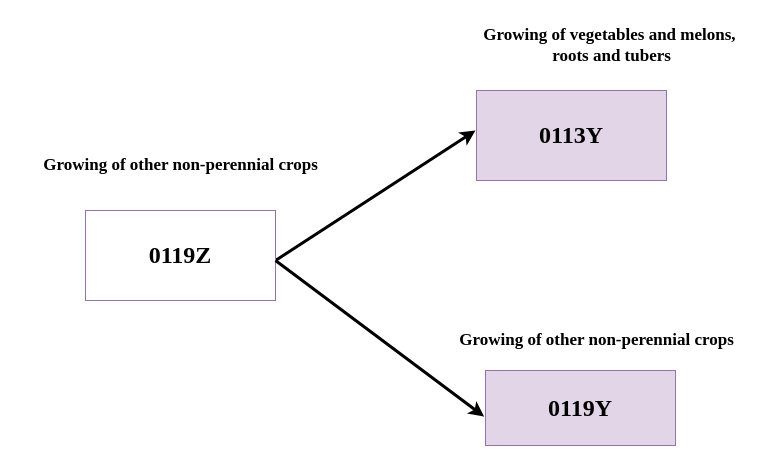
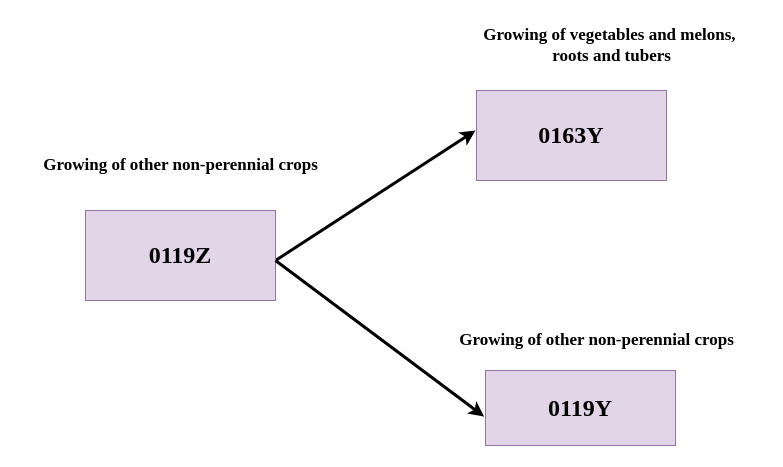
  <mxCell id="0" />
  <mxCell id="1" parent="0" />
  <mxCell id="2" value="Growing of other non-perennial crops" style="text;html=1;align=center;verticalAlign=middle;resizable=0;points=[];autosize=1;strokeColor=none;fillColor=none;fontColor=#000000;fontStyle=1;fontSize=17;fontFamily=Comic Sans MS;" parent="1" vertex="1"><mxGeometry x="20" y="150" width="320" height="30" as="geometry" /></mxCell>
  <mxCell id="3" value="" style="endArrow=classic;html=1;rounded=0;strokeWidth=3;" parent="1" edge="1"><mxGeometry width="50" height="50" relative="1" as="geometry"><mxPoint x="275" y="260" as="sourcePoint" /><mxPoint x="475" y="130" as="targetPoint" /></mxGeometry></mxCell>
- <mxCell id="4" value="&lt;h1&gt;&lt;font color=&quot;#000000&quot;&gt;0119Z&lt;/font&gt;&lt;/h1&gt;" style="rounded=0;whiteSpace=wrap;html=1;fillColor=#ffffff;strokeColor=#9673a6;fontFamily=Comic Sans MS;" parent="1" vertex="1"><mxGeometry x="85" y="210" width="190" height="90" as="geometry" /></mxCell>
- <mxCell id="5" value="&lt;h1&gt;&lt;font color=&quot;#000000&quot;&gt;0113Y&lt;/font&gt;&lt;/h1&gt;" style="rounded=0;whiteSpace=wrap;html=1;fillColor=#e1d5e7;strokeColor=#9673a6;fontFamily=Comic Sans MS;" parent="1" vertex="1"><mxGeometry x="476" y="90" width="190" height="90" as="geometry" /></mxCell>
+ <mxCell id="4" value="&lt;h1&gt;&lt;font color=&quot;#000000&quot;&gt;0119Z&lt;/font&gt;&lt;/h1&gt;" style="rounded=0;whiteSpace=wrap;html=1;fillColor=#e1d5e7;strokeColor=#9673a6;fontFamily=Comic Sans MS;" parent="1" vertex="1"><mxGeometry x="85" y="210" width="190" height="90" as="geometry" /></mxCell>
+ <mxCell id="5" value="&lt;h1&gt;&lt;font color=&quot;#000000&quot;&gt;0163Y&lt;/font&gt;&lt;/h1&gt;" style="rounded=0;whiteSpace=wrap;html=1;fillColor=#e1d5e7;strokeColor=#9673a6;fontFamily=Comic Sans MS;" parent="1" vertex="1"><mxGeometry x="476" y="90" width="190" height="90" as="geometry" /></mxCell>
  <mxCell id="6" value="&lt;div&gt;Growing of vegetables and melons,&amp;nbsp;&lt;/div&gt;&lt;div&gt;roots and tubers&lt;br&gt;&lt;/div&gt;" style="text;html=1;align=center;verticalAlign=middle;resizable=0;points=[];autosize=1;strokeColor=none;fillColor=none;fontColor=#000000;fontStyle=1;fontSize=17;fontFamily=Comic Sans MS;" parent="1" vertex="1"><mxGeometry x="461" y="20" width="300" height="50" as="geometry" /></mxCell>
  <mxCell id="7" value="&lt;h1&gt;&lt;font color=&quot;#000000&quot;&gt;0119Y&lt;/font&gt;&lt;/h1&gt;" style="rounded=0;whiteSpace=wrap;html=1;fillColor=#e1d5e7;strokeColor=#9673a6;fontFamily=Comic Sans MS;" vertex="1" parent="1"><mxGeometry x="485" y="370" width="190" height="75" as="geometry" /></mxCell>
  <mxCell id="8" value="&lt;div&gt;Growing of other non-perennial crops&lt;br&gt;&lt;/div&gt;" style="text;html=1;align=center;verticalAlign=middle;resizable=0;points=[];autosize=1;strokeColor=none;fillColor=none;fontColor=#000000;fontStyle=1;fontSize=17;fontFamily=Comic Sans MS;" vertex="1" parent="1"><mxGeometry x="436" y="325" width="320" height="30" as="geometry" /></mxCell>
  <mxCell id="9" value="" style="endArrow=classic;html=1;rounded=0;strokeWidth=3;entryX=-0.007;entryY=0.615;entryDx=0;entryDy=0;entryPerimeter=0;" edge="1" parent="1" target="7"><mxGeometry width="50" height="50" relative="1" as="geometry"><mxPoint x="275" y="260" as="sourcePoint" /><mxPoint x="475" y="420" as="targetPoint" /></mxGeometry></mxCell>
